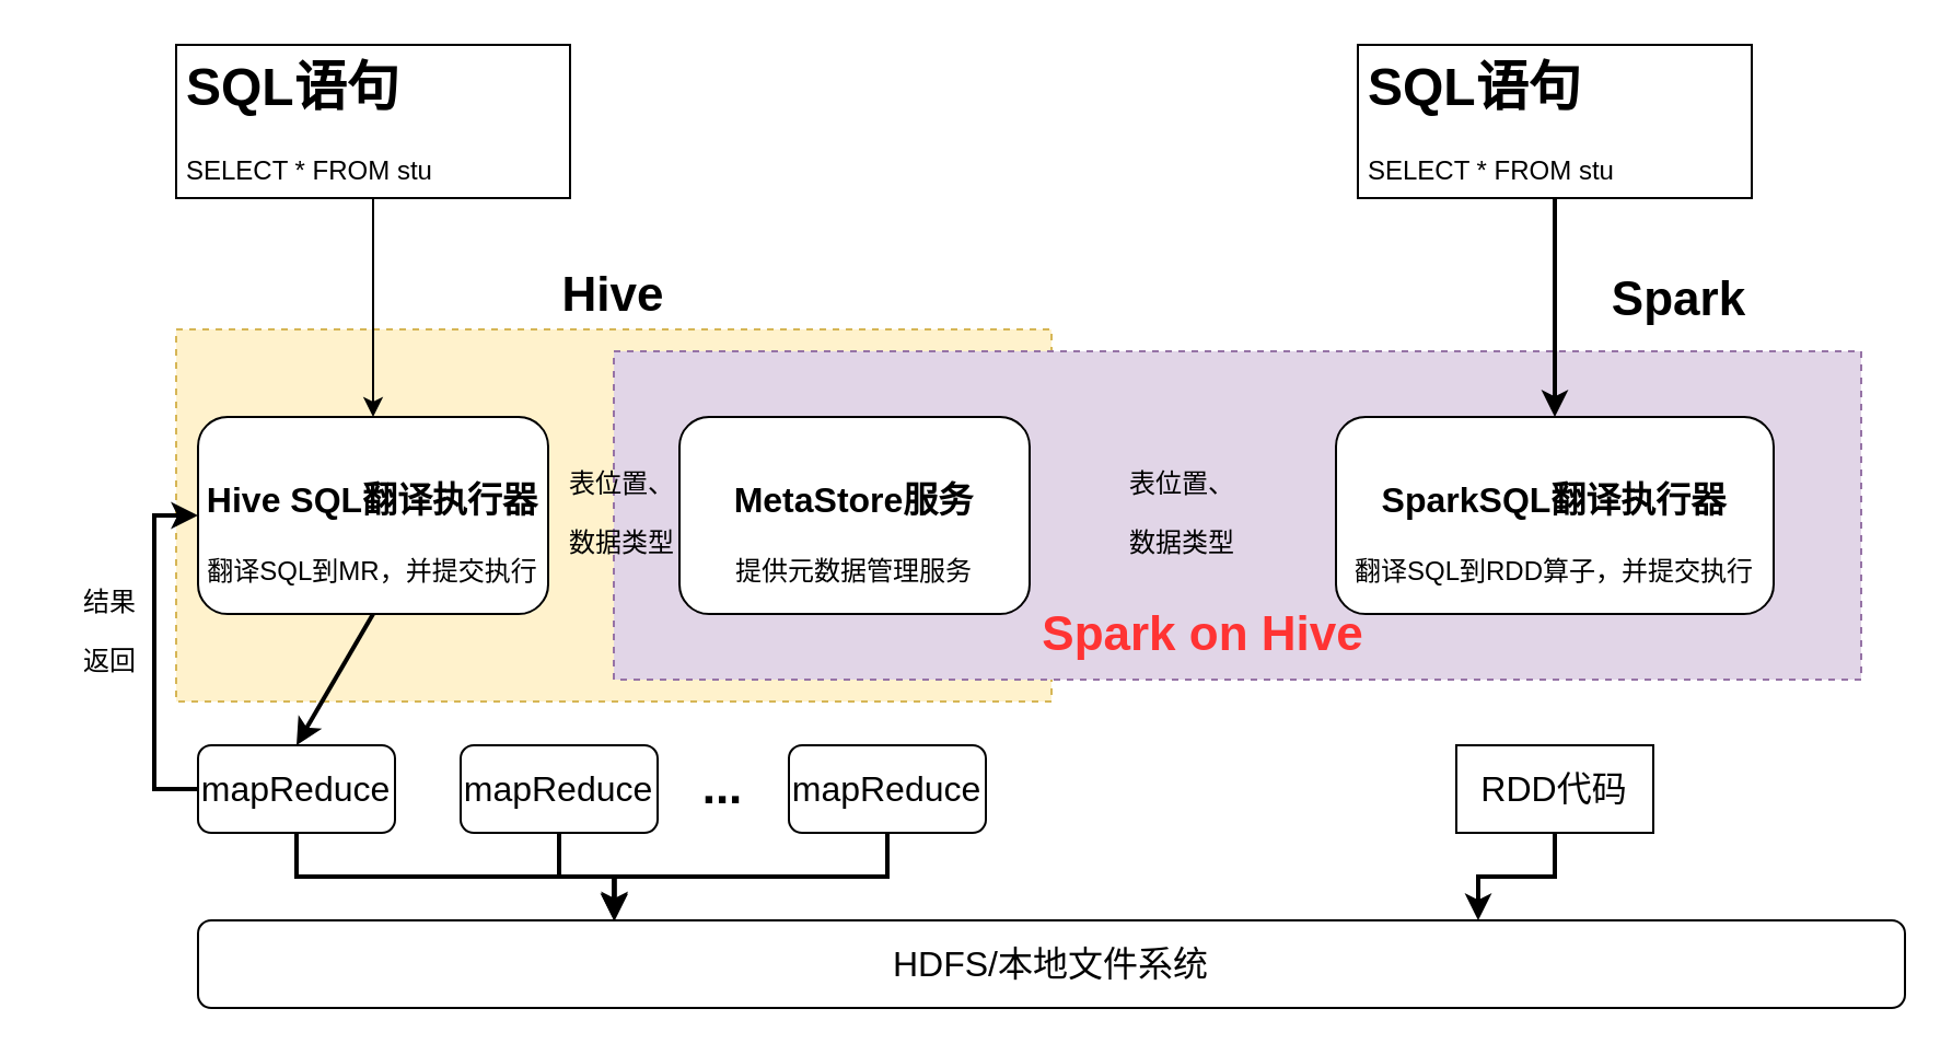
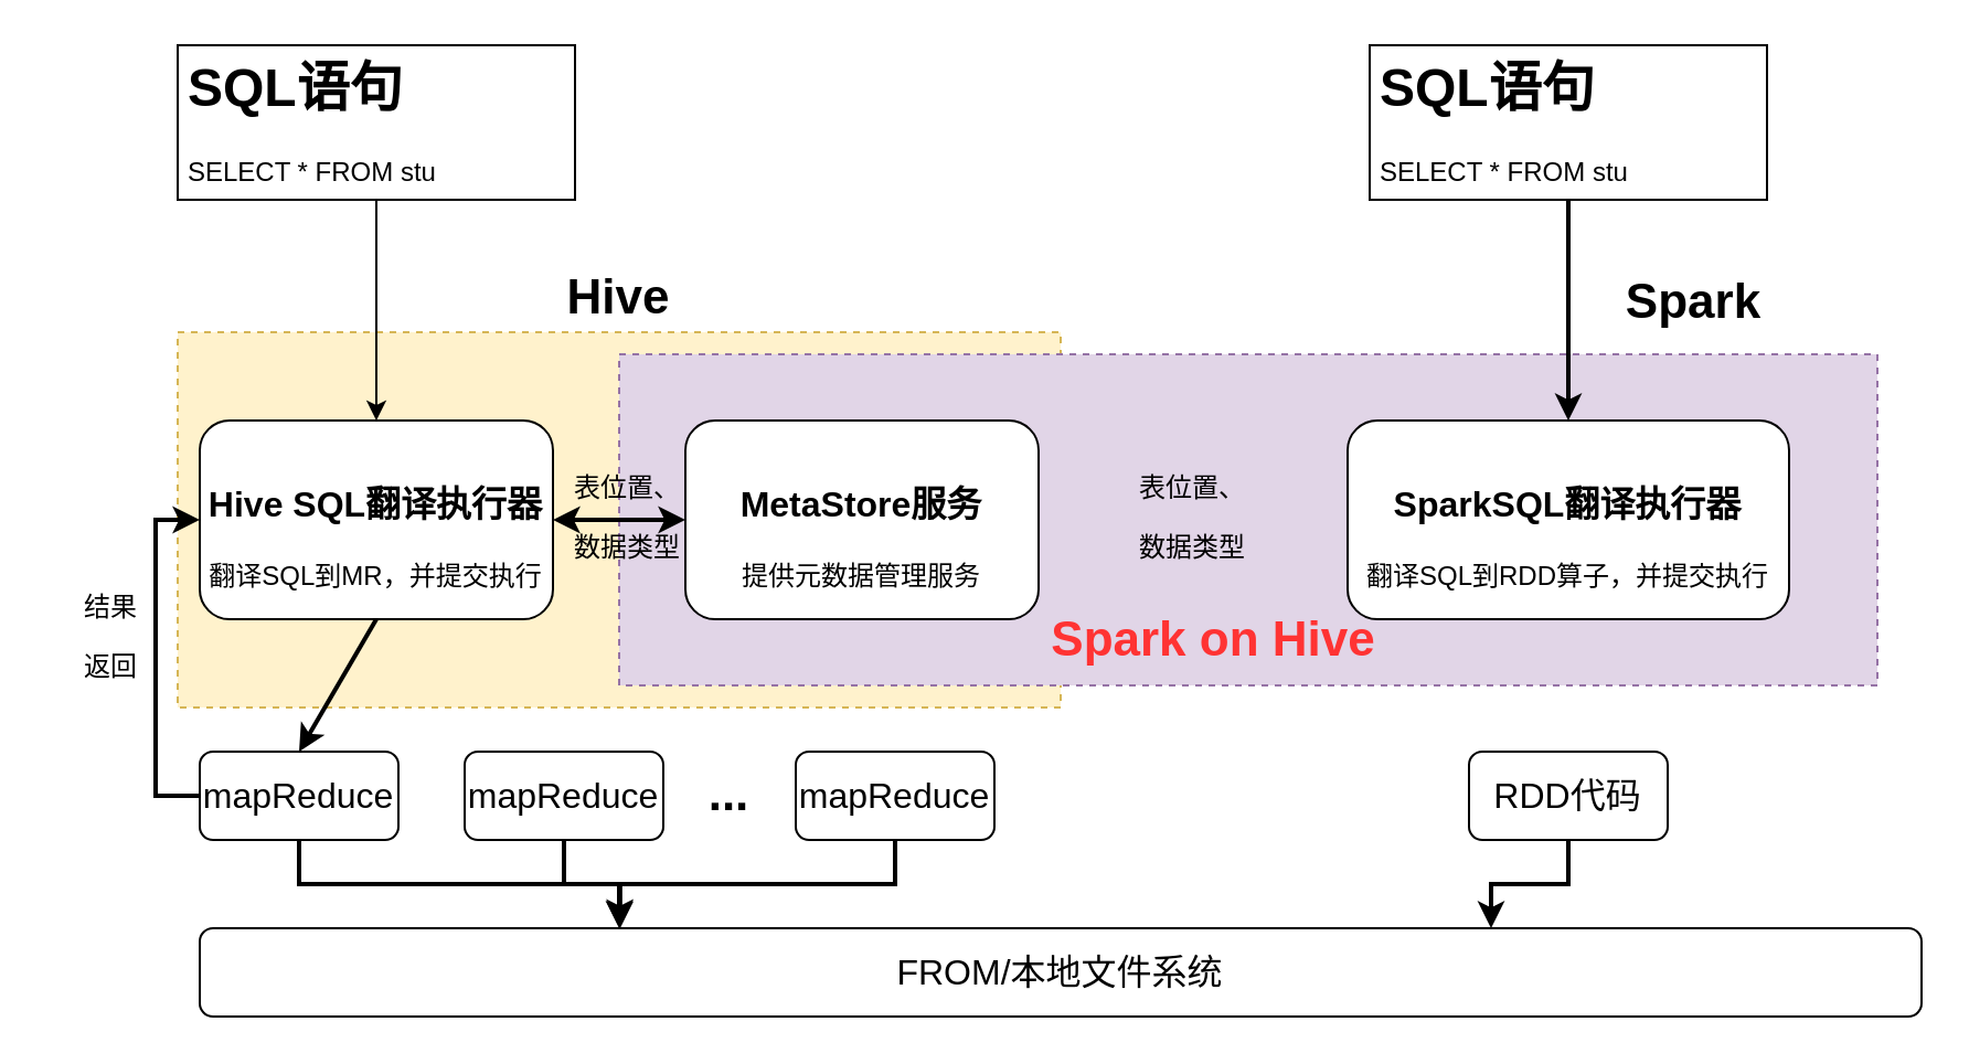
  <mxCell id="0" />
  <mxCell id="1" parent="0" />
  <mxCell id="2" value="" style="rounded=0;whiteSpace=wrap;html=1;dashed=1;fillColor=#fff2cc;strokeColor=#d6b656;" vertex="1" parent="1"><mxGeometry x="80" y="150" width="400" height="170" as="geometry" /></mxCell>
  <mxCell id="3" value="" style="rounded=0;whiteSpace=wrap;html=1;fillColor=#e1d5e7;dashed=1;strokeColor=#9673a6;" vertex="1" parent="1"><mxGeometry x="280" y="160" width="570" height="150" as="geometry" /></mxCell>
  <mxCell id="4" value="&lt;h2&gt;&lt;b style=&quot;font-size: 16px;&quot;&gt;Hive SQL翻译执行器&lt;/b&gt;&lt;/h2&gt;翻译SQL到MR，并提交执行" style="rounded=1;whiteSpace=wrap;html=1;" vertex="1" parent="1"><mxGeometry x="90" y="190" width="160" height="90" as="geometry" /></mxCell>
  <mxCell id="5" style="edgeStyle=orthogonalEdgeStyle;rounded=0;orthogonalLoop=1;jettySize=auto;html=1;entryX=0.5;entryY=0;entryDx=0;entryDy=0;" edge="1" parent="1" source="6" target="4"><mxGeometry relative="1" as="geometry" /></mxCell>
  <mxCell id="6" value="&lt;h1&gt;SQL语句&lt;/h1&gt;&lt;p&gt;SELECT * FROM stu&lt;/p&gt;" style="text;html=1;strokeColor=default;fillColor=none;spacing=5;spacingTop=-20;whiteSpace=wrap;overflow=hidden;rounded=0;" vertex="1" parent="1"><mxGeometry x="80" y="20" width="180" height="70" as="geometry" /></mxCell>
  <mxCell id="7" value="&lt;h2 style=&quot;border-color: var(--border-color);&quot;&gt;&lt;/h2&gt;&lt;h2&gt;&lt;span style=&quot;font-size: 16px;&quot;&gt;&lt;b&gt;MetaStore服务&lt;/b&gt;&lt;/span&gt;&lt;/h2&gt;提供元数据管理服务" style="rounded=1;whiteSpace=wrap;html=1;" vertex="1" parent="1"><mxGeometry x="310" y="190" width="160" height="90" as="geometry" /></mxCell>
  <mxCell id="8" style="edgeStyle=orthogonalEdgeStyle;rounded=0;orthogonalLoop=1;jettySize=auto;html=1;entryX=0.244;entryY=0.005;entryDx=0;entryDy=0;entryPerimeter=0;strokeWidth=2;fontSize=12;" edge="1" parent="1" source="10" target="21"><mxGeometry relative="1" as="geometry" /></mxCell>
  <mxCell id="9" style="edgeStyle=orthogonalEdgeStyle;rounded=0;orthogonalLoop=1;jettySize=auto;html=1;entryX=0;entryY=0.5;entryDx=0;entryDy=0;strokeWidth=2;fontSize=12;" edge="1" parent="1" source="10" target="4"><mxGeometry relative="1" as="geometry"><Array as="points"><mxPoint x="70" y="360" /><mxPoint x="70" y="235" /></Array></mxGeometry></mxCell>
  <mxCell id="10" value="mapReduce" style="rounded=1;whiteSpace=wrap;html=1;strokeColor=default;fontSize=16;fillColor=none;" vertex="1" parent="1"><mxGeometry x="90" y="340" width="90" height="40" as="geometry" /></mxCell>
+ <mxCell id="11" value="" style="endArrow=classic;startArrow=classic;html=1;rounded=0;strokeWidth=2;fontSize=16;exitX=1;exitY=0.5;exitDx=0;exitDy=0;entryX=0;entryY=0.5;entryDx=0;entryDy=0;" edge="1" parent="1" source="4" target="7"><mxGeometry width="50" height="50" relative="1" as="geometry"><mxPoint x="300" y="370" as="sourcePoint" /><mxPoint x="410" y="360" as="targetPoint" /></mxGeometry></mxCell>
  <mxCell id="12" value="&lt;b&gt;&lt;font style=&quot;font-size: 22px;&quot;&gt;Hive&lt;/font&gt;&lt;/b&gt;" style="text;html=1;strokeColor=none;fillColor=none;align=center;verticalAlign=middle;whiteSpace=wrap;rounded=0;fontSize=16;" vertex="1" parent="1"><mxGeometry x="250" y="120" width="60" height="30" as="geometry" /></mxCell>
  <mxCell id="13" value="&lt;b&gt;&lt;font style=&quot;font-size: 22px;&quot;&gt;Spark&lt;/font&gt;&lt;/b&gt;" style="text;html=1;strokeColor=none;fillColor=none;align=center;verticalAlign=middle;whiteSpace=wrap;rounded=0;fontSize=16;" vertex="1" parent="1"><mxGeometry x="737" y="122" width="60" height="30" as="geometry" /></mxCell>
  <mxCell id="14" value="&lt;font style=&quot;font-size: 12px;&quot;&gt;表位置、数据类型&lt;/font&gt;" style="text;html=1;strokeColor=none;fillColor=none;align=center;verticalAlign=middle;whiteSpace=wrap;rounded=0;fontSize=22;" vertex="1" parent="1"><mxGeometry x="254" y="216" width="60" height="30" as="geometry" /></mxCell>
  <mxCell id="15" style="edgeStyle=orthogonalEdgeStyle;rounded=0;orthogonalLoop=1;jettySize=auto;html=1;entryX=0.244;entryY=-0.019;entryDx=0;entryDy=0;entryPerimeter=0;strokeWidth=2;fontSize=12;" edge="1" parent="1" source="16" target="21"><mxGeometry relative="1" as="geometry" /></mxCell>
  <mxCell id="16" value="mapReduce" style="rounded=1;whiteSpace=wrap;html=1;strokeColor=default;fontSize=16;fillColor=none;" vertex="1" parent="1"><mxGeometry x="210" y="340" width="90" height="40" as="geometry" /></mxCell>
  <mxCell id="17" style="edgeStyle=orthogonalEdgeStyle;rounded=0;orthogonalLoop=1;jettySize=auto;html=1;strokeWidth=2;fontSize=12;" edge="1" parent="1" source="18"><mxGeometry relative="1" as="geometry"><mxPoint x="280" y="420" as="targetPoint" /><Array as="points"><mxPoint x="405" y="400" /><mxPoint x="280" y="400" /></Array></mxGeometry></mxCell>
  <mxCell id="18" value="mapReduce" style="rounded=1;whiteSpace=wrap;html=1;strokeColor=default;fontSize=16;fillColor=none;" vertex="1" parent="1"><mxGeometry x="360" y="340" width="90" height="40" as="geometry" /></mxCell>
  <mxCell id="19" value="&lt;b&gt;&lt;font style=&quot;font-size: 22px;&quot;&gt;...&lt;/font&gt;&lt;/b&gt;" style="text;html=1;strokeColor=none;fillColor=none;align=center;verticalAlign=middle;whiteSpace=wrap;rounded=0;fontSize=16;" vertex="1" parent="1"><mxGeometry x="300" y="345" width="60" height="30" as="geometry" /></mxCell>
  <mxCell id="20" value="" style="endArrow=classic;html=1;rounded=0;strokeWidth=2;fontSize=12;exitX=0.5;exitY=1;exitDx=0;exitDy=0;entryX=0.5;entryY=0;entryDx=0;entryDy=0;" edge="1" parent="1" source="4" target="10"><mxGeometry width="50" height="50" relative="1" as="geometry"><mxPoint x="-20" y="390" as="sourcePoint" /><mxPoint x="30" y="340" as="targetPoint" /></mxGeometry></mxCell>
- <mxCell id="21" value="HDFS/本地文件系统" style="rounded=1;whiteSpace=wrap;html=1;strokeColor=default;fontSize=16;fillColor=none;" vertex="1" parent="1"><mxGeometry x="90" y="420" width="780" height="40" as="geometry" /></mxCell>
+ <mxCell id="21" value="FROM/本地文件系统" style="rounded=1;whiteSpace=wrap;html=1;strokeColor=default;fontSize=16;fillColor=none;" vertex="1" parent="1"><mxGeometry x="90" y="420" width="780" height="40" as="geometry" /></mxCell>
  <mxCell id="22" value="&lt;font style=&quot;font-size: 12px;&quot;&gt;结果&lt;br&gt;返回&lt;/font&gt;" style="text;html=1;strokeColor=none;fillColor=none;align=center;verticalAlign=middle;whiteSpace=wrap;rounded=0;fontSize=22;" vertex="1" parent="1"><mxGeometry y="270" width="60" height="30" as="geometry" x="20" /></mxCell>
  <mxCell id="23" value="&lt;h2&gt;&lt;b style=&quot;font-size: 16px;&quot;&gt;SparkSQL翻译执行器&lt;/b&gt;&lt;/h2&gt;翻译SQL到RDD算子，并提交执行" style="rounded=1;whiteSpace=wrap;html=1;" vertex="1" parent="1"><mxGeometry x="610" y="190" width="200" height="90" as="geometry" /></mxCell>
  <mxCell id="24" value="&lt;font style=&quot;font-size: 12px;&quot;&gt;表位置、数据类型&lt;/font&gt;" style="text;html=1;strokeColor=none;fillColor=none;align=center;verticalAlign=middle;whiteSpace=wrap;rounded=0;fontSize=22;" vertex="1" parent="1"><mxGeometry x="510" y="216" width="60" height="30" as="geometry" /></mxCell>
  <mxCell id="25" style="edgeStyle=orthogonalEdgeStyle;rounded=0;orthogonalLoop=1;jettySize=auto;html=1;entryX=0.75;entryY=0;entryDx=0;entryDy=0;strokeWidth=2;fontSize=12;" edge="1" parent="1" source="26" target="21"><mxGeometry relative="1" as="geometry" /></mxCell>
- <mxCell id="26" value="RDD代码" style="whiteSpace=wrap;html=1;strokeColor=default;fontSize=16;fillColor=none;rounded=0;" vertex="1" parent="1"><mxGeometry x="665" y="340" width="90" height="40" as="geometry" /></mxCell>
+ <mxCell id="26" value="RDD代码" style="rounded=1;whiteSpace=wrap;html=1;strokeColor=default;fontSize=16;fillColor=none;" vertex="1" parent="1"><mxGeometry x="665" y="340" width="90" height="40" as="geometry" /></mxCell>
  <mxCell id="27" style="edgeStyle=orthogonalEdgeStyle;rounded=0;orthogonalLoop=1;jettySize=auto;html=1;strokeWidth=2;fontSize=12;" edge="1" parent="1" source="28" target="23"><mxGeometry relative="1" as="geometry" /></mxCell>
  <mxCell id="28" value="&lt;h1&gt;SQL语句&lt;/h1&gt;&lt;p&gt;SELECT * FROM stu&lt;/p&gt;" style="text;html=1;strokeColor=default;fillColor=none;spacing=5;spacingTop=-20;whiteSpace=wrap;overflow=hidden;rounded=0;" vertex="1" parent="1"><mxGeometry x="620" y="20" width="180" height="70" as="geometry" /></mxCell>
  <mxCell id="29" value="&lt;b&gt;&lt;font style=&quot;font-size: 22px;&quot;&gt;Spark on Hive&lt;/font&gt;&lt;/b&gt;" style="text;html=1;strokeColor=none;fillColor=none;align=center;verticalAlign=middle;whiteSpace=wrap;rounded=0;fontSize=16;fontColor=#FF3333;" vertex="1" parent="1"><mxGeometry x="464" y="275" width="171" height="30" as="geometry" /></mxCell>
